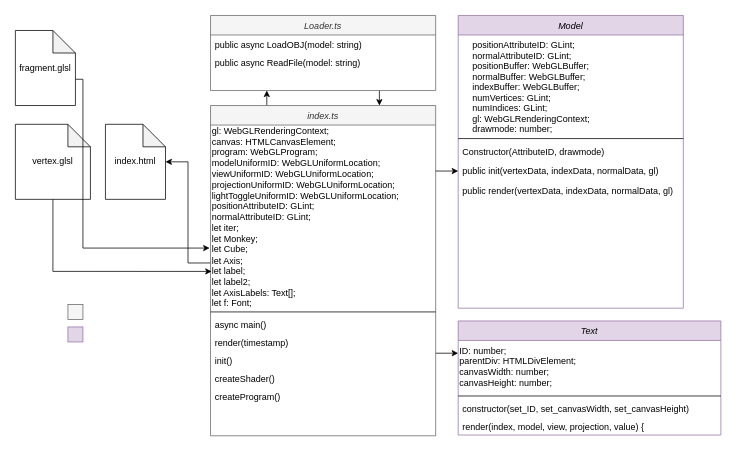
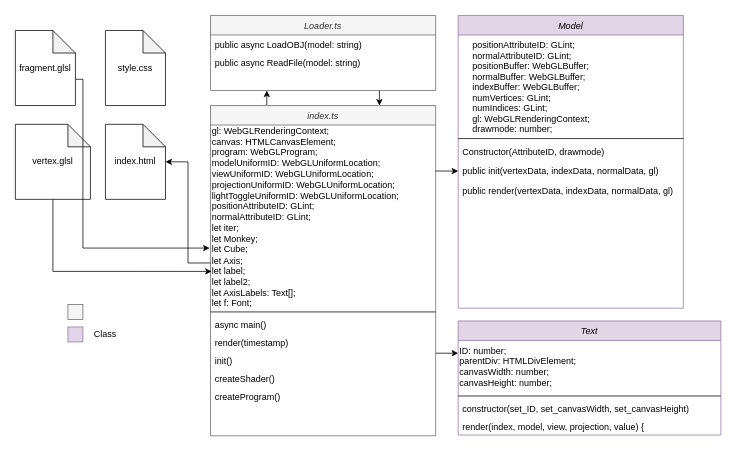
  <mxCell id="0" />
  <mxCell id="1" parent="0" />
  <mxCell id="2" value="Model" style="swimlane;fontStyle=2;align=center;verticalAlign=top;childLayout=stackLayout;horizontal=1;startSize=26;horizontalStack=0;resizeParent=1;resizeLast=0;collapsible=1;marginBottom=0;rounded=0;shadow=0;strokeWidth=1;fillColor=#e1d5e7;strokeColor=#9673a6;" parent="1" vertex="1"><mxGeometry x="610" y="20" width="300" height="390" as="geometry"><mxRectangle x="230" y="140" width="160" height="26" as="alternateBounds" /></mxGeometry></mxCell>
  <mxCell id="3" value="    positionAttributeID: GLint;&#10;    normalAttributeID: GLint;&#10;    positionBuffer: WebGLBuffer;&#10;    normalBuffer: WebGLBuffer;&#10;    indexBuffer: WebGLBuffer;&#10;    numVertices: GLint;&#10;    numIndices: GLint;&#10;    gl: WebGLRenderingContext;&#10;    drawmode: number;&#10;" style="text;align=left;verticalAlign=top;spacingLeft=4;spacingRight=4;overflow=hidden;rotatable=0;points=[[0,0.5],[1,0.5]];portConstraint=eastwest;" parent="2" vertex="1"><mxGeometry y="26" width="300" height="134" as="geometry" /></mxCell>
  <mxCell id="4" value="" style="line;html=1;strokeWidth=1;align=left;verticalAlign=middle;spacingTop=-1;spacingLeft=3;spacingRight=3;rotatable=1;labelPosition=right;points=[];portConstraint=eastwest;movable=1;resizable=1;deletable=1;editable=1;connectable=1;" parent="2" vertex="1"><mxGeometry y="160" width="300" height="8" as="geometry" /></mxCell>
  <mxCell id="5" value="Constructor(AttributeID, drawmode)" style="text;align=left;verticalAlign=top;spacingLeft=4;spacingRight=4;overflow=hidden;rotatable=0;points=[[0,0.5],[1,0.5]];portConstraint=eastwest;rounded=0;shadow=0;html=0;" parent="2" vertex="1"><mxGeometry y="168" width="300" height="26" as="geometry" /></mxCell>
  <mxCell id="6" value="public init(vertexData, indexData, normalData, gl)" style="text;align=left;verticalAlign=top;spacingLeft=4;spacingRight=4;overflow=hidden;rotatable=0;points=[[0,0.5],[1,0.5]];portConstraint=eastwest;rounded=0;shadow=0;html=0;" parent="2" vertex="1"><mxGeometry y="194" width="300" height="26" as="geometry" /></mxCell>
  <mxCell id="7" value="public render(vertexData, indexData, normalData, gl)" style="text;align=left;verticalAlign=top;spacingLeft=4;spacingRight=4;overflow=hidden;rotatable=0;points=[[0,0.5],[1,0.5]];portConstraint=eastwest;rounded=0;shadow=0;html=0;" parent="2" vertex="1"><mxGeometry y="220" width="300" height="26" as="geometry" /></mxCell>
  <mxCell id="8" style="edgeStyle=orthogonalEdgeStyle;rounded=0;orthogonalLoop=1;jettySize=auto;html=1;exitX=1;exitY=0.75;exitDx=0;exitDy=0;entryX=0;entryY=0.246;entryDx=0;entryDy=0;entryPerimeter=0;" edge="1" parent="1" source="10" target="31"><mxGeometry relative="1" as="geometry" /></mxCell>
  <mxCell id="9" style="edgeStyle=orthogonalEdgeStyle;rounded=0;orthogonalLoop=1;jettySize=auto;html=1;exitX=0.25;exitY=0;exitDx=0;exitDy=0;entryX=0.25;entryY=1;entryDx=0;entryDy=0;" edge="1" parent="1" source="10" target="19"><mxGeometry relative="1" as="geometry" /></mxCell>
  <mxCell id="10" value="index.ts" style="swimlane;fontStyle=2;align=center;verticalAlign=top;childLayout=stackLayout;horizontal=1;startSize=26;horizontalStack=0;resizeParent=1;resizeLast=0;collapsible=1;marginBottom=0;rounded=0;shadow=0;strokeWidth=1;fillColor=#f5f5f5;strokeColor=#666666;fontColor=#333333;" parent="1" vertex="1"><mxGeometry x="280" y="140" width="300" height="440" as="geometry"><mxRectangle x="230" y="140" width="160" height="26" as="alternateBounds" /></mxGeometry></mxCell>
  <mxCell id="11" value="&lt;div align=&quot;left&quot;&gt;gl: WebGLRenderingContext;&lt;br&gt;canvas: HTMLCanvasElement;&lt;br&gt;program: WebGLProgram;&lt;br&gt;modelUniformID: WebGLUniformLocation;&lt;br&gt;viewUniformID: WebGLUniformLocation;&lt;br&gt;projectionUniformID: WebGLUniformLocation;&lt;br&gt;lightToggleUniformID: WebGLUniformLocation;&lt;br&gt;positionAttributeID: GLint;&lt;br&gt;normalAttributeID: GLint;&lt;br&gt;let iter;&lt;br&gt;let Monkey;&lt;br&gt;let Cube;&lt;br&gt;let Axis;&lt;br&gt;let label;&lt;br&gt;let label2;&lt;br&gt;let AxisLabels: Text[];&lt;br&gt;let f: Font;&lt;/div&gt;" style="text;html=1;strokeColor=none;fillColor=none;align=left;verticalAlign=middle;whiteSpace=wrap;rounded=0;" vertex="1" parent="10"><mxGeometry y="26" width="300" height="245" as="geometry" /></mxCell>
  <mxCell id="12" value="" style="line;html=1;strokeWidth=1;align=left;verticalAlign=middle;spacingTop=-1;spacingLeft=3;spacingRight=3;rotatable=1;labelPosition=right;points=[];portConstraint=eastwest;movable=1;resizable=1;deletable=1;editable=1;connectable=1;" vertex="1" parent="10"><mxGeometry y="271" width="300" height="8" as="geometry" /></mxCell>
  <mxCell id="13" value="async main()&#10;" style="text;align=left;verticalAlign=top;spacingLeft=4;spacingRight=4;overflow=hidden;rotatable=0;points=[[0,0.5],[1,0.5]];portConstraint=eastwest;" parent="10" vertex="1"><mxGeometry y="279" width="300" height="24" as="geometry" /></mxCell>
  <mxCell id="14" value="render(timestamp)" style="text;align=left;verticalAlign=top;spacingLeft=4;spacingRight=4;overflow=hidden;rotatable=0;points=[[0,0.5],[1,0.5]];portConstraint=eastwest;" parent="10" vertex="1"><mxGeometry y="303" width="300" height="24" as="geometry" /></mxCell>
  <mxCell id="15" value="init()" style="text;align=left;verticalAlign=top;spacingLeft=4;spacingRight=4;overflow=hidden;rotatable=0;points=[[0,0.5],[1,0.5]];portConstraint=eastwest;" parent="10" vertex="1"><mxGeometry y="327" width="300" height="24" as="geometry" /></mxCell>
  <mxCell id="16" value="createShader()" style="text;align=left;verticalAlign=top;spacingLeft=4;spacingRight=4;overflow=hidden;rotatable=0;points=[[0,0.5],[1,0.5]];portConstraint=eastwest;" parent="10" vertex="1"><mxGeometry y="351" width="300" height="24" as="geometry" /></mxCell>
  <mxCell id="17" value="createProgram()" style="text;align=left;verticalAlign=top;spacingLeft=4;spacingRight=4;overflow=hidden;rotatable=0;points=[[0,0.5],[1,0.5]];portConstraint=eastwest;" parent="10" vertex="1"><mxGeometry y="375" width="300" height="24" as="geometry" /></mxCell>
  <mxCell id="18" style="edgeStyle=orthogonalEdgeStyle;rounded=0;orthogonalLoop=1;jettySize=auto;html=1;exitX=0.75;exitY=1;exitDx=0;exitDy=0;entryX=0.75;entryY=0;entryDx=0;entryDy=0;" edge="1" parent="1" source="19" target="10"><mxGeometry relative="1" as="geometry" /></mxCell>
  <mxCell id="19" value="Loader.ts" style="swimlane;fontStyle=2;align=center;verticalAlign=top;childLayout=stackLayout;horizontal=1;startSize=26;horizontalStack=0;resizeParent=1;resizeLast=0;collapsible=1;marginBottom=0;rounded=0;shadow=0;strokeWidth=1;fillColor=#f5f5f5;strokeColor=#666666;fontColor=#333333;" parent="1" vertex="1"><mxGeometry x="280" y="20" width="300" height="100" as="geometry"><mxRectangle x="230" y="140" width="160" height="26" as="alternateBounds" /></mxGeometry></mxCell>
  <mxCell id="20" value="public async LoadOBJ(model: string)" style="text;align=left;verticalAlign=top;spacingLeft=4;spacingRight=4;overflow=hidden;rotatable=0;points=[[0,0.5],[1,0.5]];portConstraint=eastwest;" parent="19" vertex="1"><mxGeometry y="26" width="300" height="24" as="geometry" /></mxCell>
  <mxCell id="21" value="public async ReadFile(model: string)" style="text;align=left;verticalAlign=top;spacingLeft=4;spacingRight=4;overflow=hidden;rotatable=0;points=[[0,0.5],[1,0.5]];portConstraint=eastwest;" parent="19" vertex="1"><mxGeometry y="50" width="300" height="24" as="geometry" /></mxCell>
  <mxCell id="22" value="" style="group" parent="1" vertex="1" connectable="0"><mxGeometry x="90" y="400" width="80" height="60" as="geometry" /></mxCell>
  <mxCell id="23" value="" style="rounded=0;whiteSpace=wrap;html=1;fillColor=#f5f5f5;fontColor=#333333;strokeColor=#666666;" parent="22" vertex="1"><mxGeometry y="5" width="20" height="20" as="geometry" /></mxCell>
  <mxCell id="24" value="" style="rounded=0;whiteSpace=wrap;html=1;fillColor=#e1d5e7;strokeColor=#9673a6;" parent="22" vertex="1"><mxGeometry y="35" width="20" height="20" as="geometry" /></mxCell>
+ <mxCell id="25" value="Class" style="text;html=1;strokeColor=none;fillColor=none;align=center;verticalAlign=middle;whiteSpace=wrap;rounded=0;" parent="22" vertex="1"><mxGeometry x="20" y="30" width="60" height="30" as="geometry" /></mxCell>
  <mxCell id="26" style="edgeStyle=orthogonalEdgeStyle;rounded=0;orthogonalLoop=1;jettySize=auto;html=1;exitX=0.5;exitY=1;exitDx=0;exitDy=0;exitPerimeter=0;entryX=0.005;entryY=0.796;entryDx=0;entryDy=0;entryPerimeter=0;" edge="1" parent="1" source="27" target="11"><mxGeometry relative="1" as="geometry" /></mxCell>
  <mxCell id="27" value="&lt;div&gt;vertex.glsl&lt;/div&gt;" style="shape=note;whiteSpace=wrap;html=1;backgroundOutline=1;darkOpacity=0.05;" parent="1" vertex="1"><mxGeometry x="20" y="165" width="100" height="100" as="geometry" /></mxCell>
  <mxCell id="28" style="edgeStyle=orthogonalEdgeStyle;rounded=0;orthogonalLoop=1;jettySize=auto;html=1;exitX=0;exitY=0;exitDx=80;exitDy=65;exitPerimeter=0;entryX=-0.004;entryY=0.669;entryDx=0;entryDy=0;entryPerimeter=0;" edge="1" parent="1" source="29" target="11"><mxGeometry relative="1" as="geometry"><mxPoint x="270" y="330" as="targetPoint" /><Array as="points"><mxPoint x="110" y="105" /><mxPoint x="110" y="330" /></Array></mxGeometry></mxCell>
  <mxCell id="29" value="fragment.glsl" style="shape=note;whiteSpace=wrap;html=1;backgroundOutline=1;darkOpacity=0.05;" parent="1" vertex="1"><mxGeometry x="20" y="40" width="80" height="100" as="geometry" /></mxCell>
  <mxCell id="30" value="Text" style="swimlane;fontStyle=2;align=center;verticalAlign=top;childLayout=stackLayout;horizontal=1;startSize=26;horizontalStack=0;resizeParent=1;resizeLast=0;collapsible=1;marginBottom=0;rounded=0;shadow=0;strokeWidth=1;fillColor=#e1d5e7;strokeColor=#9673a6;" vertex="1" parent="1"><mxGeometry x="610" y="427" width="350" height="152" as="geometry"><mxRectangle x="230" y="140" width="160" height="26" as="alternateBounds" /></mxGeometry></mxCell>
  <mxCell id="31" value="&lt;div align=&quot;left&quot;&gt;ID: number;&lt;br&gt;parentDiv: HTMLDivElement;&lt;br&gt;canvasWidth: number;&lt;br&gt;canvasHeight: number;&lt;/div&gt;" style="text;html=1;align=left;verticalAlign=middle;resizable=0;points=[];autosize=1;strokeColor=none;fillColor=none;" vertex="1" parent="30"><mxGeometry y="26" width="350" height="70" as="geometry" /></mxCell>
  <mxCell id="32" value="" style="line;html=1;strokeWidth=1;align=left;verticalAlign=middle;spacingTop=-1;spacingLeft=3;spacingRight=3;rotatable=1;labelPosition=right;points=[];portConstraint=eastwest;movable=1;resizable=1;deletable=1;editable=1;connectable=1;" vertex="1" parent="30"><mxGeometry y="96" width="350" height="8" as="geometry" /></mxCell>
  <mxCell id="33" value="constructor(set_ID, set_canvasWidth, set_canvasHeight)" style="text;align=left;verticalAlign=top;spacingLeft=4;spacingRight=4;overflow=hidden;rotatable=0;points=[[0,0.5],[1,0.5]];portConstraint=eastwest;" vertex="1" parent="30"><mxGeometry y="104" width="350" height="24" as="geometry" /></mxCell>
  <mxCell id="34" value="render(index, model, view, projection, value) {" style="text;align=left;verticalAlign=top;spacingLeft=4;spacingRight=4;overflow=hidden;rotatable=0;points=[[0,0.5],[1,0.5]];portConstraint=eastwest;" vertex="1" parent="30"><mxGeometry y="128" width="350" height="24" as="geometry" /></mxCell>
  <mxCell id="35" value="index.html" style="shape=note;whiteSpace=wrap;html=1;backgroundOutline=1;darkOpacity=0.05;" vertex="1" parent="1"><mxGeometry x="140" y="165" width="80" height="100" as="geometry" /></mxCell>
+ <mxCell id="36" value="style.css" style="shape=note;whiteSpace=wrap;html=1;backgroundOutline=1;darkOpacity=0.05;" vertex="1" parent="1"><mxGeometry x="140" y="40" width="80" height="100" as="geometry" /></mxCell>
  <mxCell id="37" style="edgeStyle=orthogonalEdgeStyle;rounded=0;orthogonalLoop=1;jettySize=auto;html=1;exitX=0;exitY=0.75;exitDx=0;exitDy=0;" edge="1" parent="1" source="11" target="35"><mxGeometry relative="1" as="geometry" /></mxCell>
  <mxCell id="38" style="edgeStyle=orthogonalEdgeStyle;rounded=0;orthogonalLoop=1;jettySize=auto;html=1;exitX=1;exitY=0.25;exitDx=0;exitDy=0;entryX=0;entryY=0.5;entryDx=0;entryDy=0;" edge="1" parent="1" source="11" target="6"><mxGeometry relative="1" as="geometry" /></mxCell>
